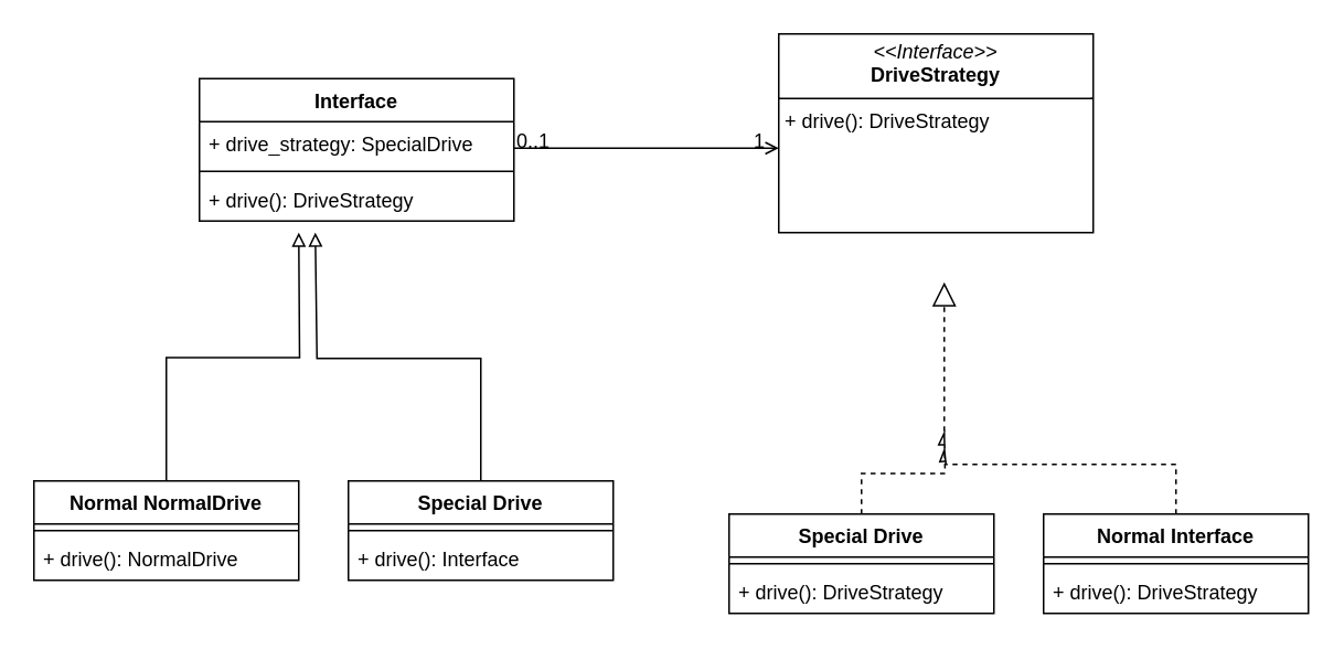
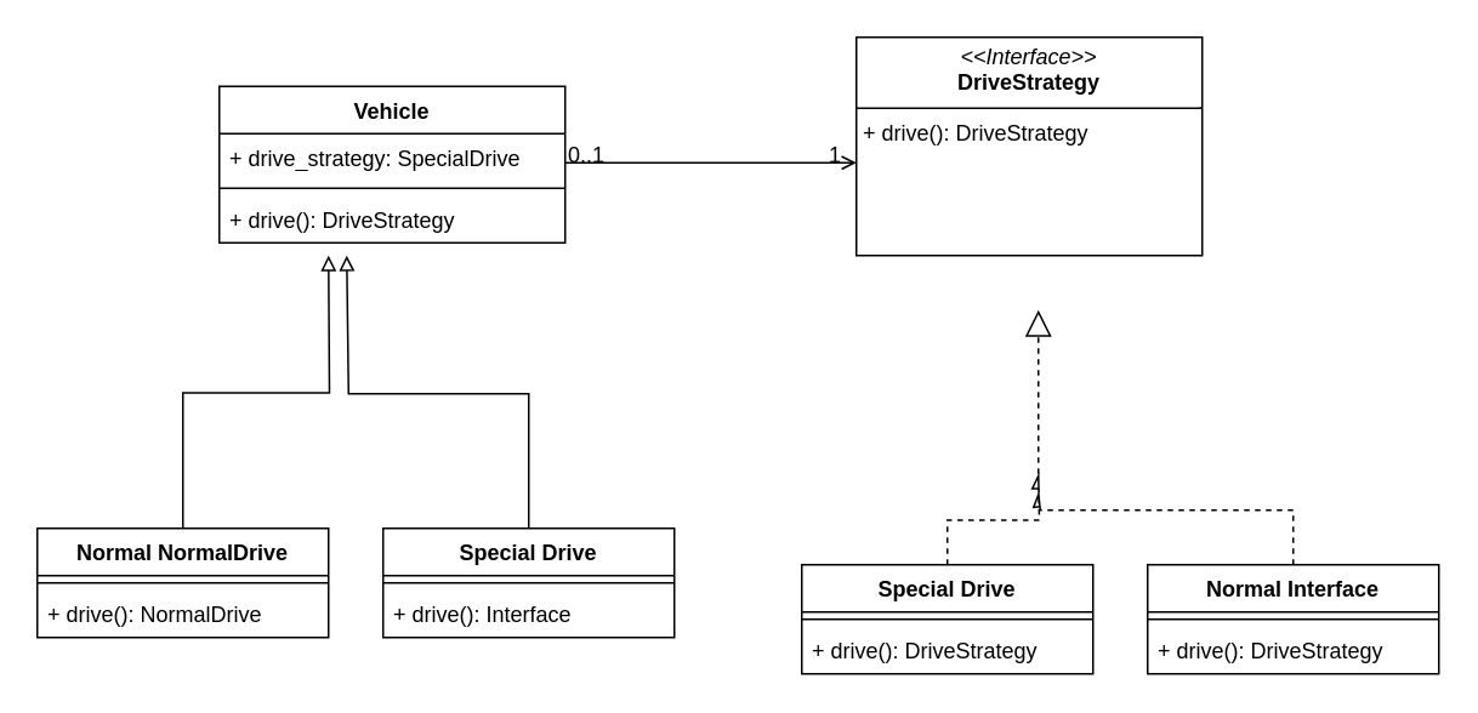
  <mxCell id="0" />
  <mxCell id="1" parent="0" />
  <mxCell id="2" value="" style="endArrow=open;shadow=0;strokeWidth=1;rounded=0;curved=0;endFill=1;edgeStyle=elbowEdgeStyle;elbow=vertical;" parent="1" edge="1"><mxGeometry x="0.5" y="41" relative="1" as="geometry"><mxPoint x="310" y="89" as="sourcePoint" /><mxPoint x="470" y="89" as="targetPoint" /><mxPoint x="-40" y="32" as="offset" /></mxGeometry></mxCell>
  <mxCell id="3" value="0..1" style="resizable=0;align=left;verticalAlign=bottom;labelBackgroundColor=none;fontSize=12;" parent="2" connectable="0" vertex="1"><mxGeometry x="-1" relative="1" as="geometry"><mxPoint y="4" as="offset" /></mxGeometry></mxCell>
  <mxCell id="4" value="1" style="resizable=0;align=right;verticalAlign=bottom;labelBackgroundColor=none;fontSize=12;" parent="2" connectable="0" vertex="1"><mxGeometry x="1" relative="1" as="geometry"><mxPoint x="-7" y="4" as="offset" /></mxGeometry></mxCell>
  <mxCell id="5" value="&lt;p style=&quot;margin:0px;margin-top:4px;text-align:center;&quot;&gt;&lt;i&gt;&amp;lt;&amp;lt;Interface&amp;gt;&amp;gt;&lt;/i&gt;&lt;br&gt;&lt;b&gt;DriveStrategy&lt;/b&gt;&lt;/p&gt;&lt;hr size=&quot;1&quot; style=&quot;border-style:solid;&quot;&gt;&lt;p style=&quot;margin:0px;margin-left:4px;&quot;&gt;&lt;/p&gt;&lt;p style=&quot;margin:0px;margin-left:4px;&quot;&gt;+ drive(): DriveStrategy&lt;br&gt;&lt;br&gt;&lt;/p&gt;" style="verticalAlign=top;align=left;overflow=fill;html=1;whiteSpace=wrap;" vertex="1" parent="1"><mxGeometry x="470" y="20" width="190" height="120" as="geometry" /></mxCell>
- <mxCell id="6" value="Interface" style="swimlane;fontStyle=1;align=center;verticalAlign=top;childLayout=stackLayout;horizontal=1;startSize=26;horizontalStack=0;resizeParent=1;resizeParentMax=0;resizeLast=0;collapsible=1;marginBottom=0;whiteSpace=wrap;html=1;" vertex="1" parent="1"><mxGeometry x="120" y="47" width="190" height="86" as="geometry" /></mxCell>
+ <mxCell id="6" value="Vehicle" style="swimlane;fontStyle=1;align=center;verticalAlign=top;childLayout=stackLayout;horizontal=1;startSize=26;horizontalStack=0;resizeParent=1;resizeParentMax=0;resizeLast=0;collapsible=1;marginBottom=0;whiteSpace=wrap;html=1;" vertex="1" parent="1"><mxGeometry x="120" y="47" width="190" height="86" as="geometry" /></mxCell>
  <mxCell id="7" value="+ drive_strategy: SpecialDrive" style="text;strokeColor=none;fillColor=none;align=left;verticalAlign=top;spacingLeft=4;spacingRight=4;overflow=hidden;rotatable=0;points=[[0,0.5],[1,0.5]];portConstraint=eastwest;whiteSpace=wrap;html=1;" vertex="1" parent="6"><mxGeometry y="26" width="190" height="26" as="geometry" /></mxCell>
  <mxCell id="8" value="" style="line;strokeWidth=1;fillColor=none;align=left;verticalAlign=middle;spacingTop=-1;spacingLeft=3;spacingRight=3;rotatable=0;labelPosition=right;points=[];portConstraint=eastwest;strokeColor=inherit;" vertex="1" parent="6"><mxGeometry y="52" width="190" height="8" as="geometry" /></mxCell>
  <mxCell id="9" value="+ drive(): DriveStrategy" style="text;strokeColor=none;fillColor=none;align=left;verticalAlign=top;spacingLeft=4;spacingRight=4;overflow=hidden;rotatable=0;points=[[0,0.5],[1,0.5]];portConstraint=eastwest;whiteSpace=wrap;html=1;" vertex="1" parent="6"><mxGeometry y="60" width="190" height="26" as="geometry" /></mxCell>
  <mxCell id="10" value="" style="endArrow=block;dashed=1;endFill=0;endSize=12;html=1;rounded=0;" edge="1" parent="1"><mxGeometry width="160" relative="1" as="geometry"><mxPoint x="570" y="260" as="sourcePoint" /><mxPoint x="570" y="170" as="targetPoint" /></mxGeometry></mxCell>
  <mxCell id="11" style="edgeStyle=orthogonalEdgeStyle;rounded=0;orthogonalLoop=1;jettySize=auto;html=1;dashed=1;endArrow=async;endFill=0;" edge="1" parent="1" source="12"><mxGeometry relative="1" as="geometry"><mxPoint x="570" y="260" as="targetPoint" /></mxGeometry></mxCell>
  <mxCell id="12" value="Special Drive" style="swimlane;fontStyle=1;align=center;verticalAlign=top;childLayout=stackLayout;horizontal=1;startSize=26;horizontalStack=0;resizeParent=1;resizeParentMax=0;resizeLast=0;collapsible=1;marginBottom=0;whiteSpace=wrap;html=1;" vertex="1" parent="1"><mxGeometry x="440" y="310" width="160" height="60" as="geometry" /></mxCell>
  <mxCell id="13" value="" style="line;strokeWidth=1;fillColor=none;align=left;verticalAlign=middle;spacingTop=-1;spacingLeft=3;spacingRight=3;rotatable=0;labelPosition=right;points=[];portConstraint=eastwest;strokeColor=inherit;" vertex="1" parent="12"><mxGeometry y="26" width="160" height="8" as="geometry" /></mxCell>
  <mxCell id="14" value="+ drive(): DriveStrategy" style="text;strokeColor=none;fillColor=none;align=left;verticalAlign=top;spacingLeft=4;spacingRight=4;overflow=hidden;rotatable=0;points=[[0,0.5],[1,0.5]];portConstraint=eastwest;whiteSpace=wrap;html=1;" vertex="1" parent="12"><mxGeometry y="34" width="160" height="26" as="geometry" /></mxCell>
  <mxCell id="15" style="edgeStyle=orthogonalEdgeStyle;rounded=0;orthogonalLoop=1;jettySize=auto;html=1;dashed=1;endArrow=async;endFill=0;" edge="1" parent="1" source="16"><mxGeometry relative="1" as="geometry"><mxPoint x="570" y="270" as="targetPoint" /><Array as="points"><mxPoint x="710" y="280" /><mxPoint x="571" y="280" /></Array></mxGeometry></mxCell>
  <mxCell id="16" value="Normal Interface" style="swimlane;fontStyle=1;align=center;verticalAlign=top;childLayout=stackLayout;horizontal=1;startSize=26;horizontalStack=0;resizeParent=1;resizeParentMax=0;resizeLast=0;collapsible=1;marginBottom=0;whiteSpace=wrap;html=1;" vertex="1" parent="1"><mxGeometry x="630" y="310" width="160" height="60" as="geometry" /></mxCell>
  <mxCell id="17" value="" style="line;strokeWidth=1;fillColor=none;align=left;verticalAlign=middle;spacingTop=-1;spacingLeft=3;spacingRight=3;rotatable=0;labelPosition=right;points=[];portConstraint=eastwest;strokeColor=inherit;" vertex="1" parent="16"><mxGeometry y="26" width="160" height="8" as="geometry" /></mxCell>
  <mxCell id="18" value="+ drive(): DriveStrategy" style="text;strokeColor=none;fillColor=none;align=left;verticalAlign=top;spacingLeft=4;spacingRight=4;overflow=hidden;rotatable=0;points=[[0,0.5],[1,0.5]];portConstraint=eastwest;whiteSpace=wrap;html=1;" vertex="1" parent="16"><mxGeometry y="34" width="160" height="26" as="geometry" /></mxCell>
  <mxCell id="19" style="edgeStyle=orthogonalEdgeStyle;rounded=0;orthogonalLoop=1;jettySize=auto;html=1;endArrow=block;endFill=0;" edge="1" parent="1" source="20"><mxGeometry relative="1" as="geometry"><mxPoint x="180" y="140" as="targetPoint" /></mxGeometry></mxCell>
  <mxCell id="20" value="Normal NormalDrive" style="swimlane;fontStyle=1;align=center;verticalAlign=top;childLayout=stackLayout;horizontal=1;startSize=26;horizontalStack=0;resizeParent=1;resizeParentMax=0;resizeLast=0;collapsible=1;marginBottom=0;whiteSpace=wrap;html=1;" vertex="1" parent="1"><mxGeometry x="20" y="290" width="160" height="60" as="geometry" /></mxCell>
  <mxCell id="21" value="" style="line;strokeWidth=1;fillColor=none;align=left;verticalAlign=middle;spacingTop=-1;spacingLeft=3;spacingRight=3;rotatable=0;labelPosition=right;points=[];portConstraint=eastwest;strokeColor=inherit;" vertex="1" parent="20"><mxGeometry y="26" width="160" height="8" as="geometry" /></mxCell>
  <mxCell id="22" value="+ drive(): NormalDrive" style="text;strokeColor=none;fillColor=none;align=left;verticalAlign=top;spacingLeft=4;spacingRight=4;overflow=hidden;rotatable=0;points=[[0,0.5],[1,0.5]];portConstraint=eastwest;whiteSpace=wrap;html=1;" vertex="1" parent="20"><mxGeometry y="34" width="160" height="26" as="geometry" /></mxCell>
  <mxCell id="23" style="edgeStyle=orthogonalEdgeStyle;rounded=0;orthogonalLoop=1;jettySize=auto;html=1;endArrow=block;endFill=0;" edge="1" parent="1" source="24"><mxGeometry relative="1" as="geometry"><mxPoint x="190" y="140" as="targetPoint" /><Array as="points"><mxPoint x="290" y="216" /><mxPoint x="191" y="216" /></Array></mxGeometry></mxCell>
  <mxCell id="24" value="Special Drive" style="swimlane;fontStyle=1;align=center;verticalAlign=top;childLayout=stackLayout;horizontal=1;startSize=26;horizontalStack=0;resizeParent=1;resizeParentMax=0;resizeLast=0;collapsible=1;marginBottom=0;whiteSpace=wrap;html=1;" vertex="1" parent="1"><mxGeometry x="210" y="290" width="160" height="60" as="geometry" /></mxCell>
  <mxCell id="25" value="" style="line;strokeWidth=1;fillColor=none;align=left;verticalAlign=middle;spacingTop=-1;spacingLeft=3;spacingRight=3;rotatable=0;labelPosition=right;points=[];portConstraint=eastwest;strokeColor=inherit;" vertex="1" parent="24"><mxGeometry y="26" width="160" height="8" as="geometry" /></mxCell>
  <mxCell id="26" value="+ drive(): Interface" style="text;strokeColor=none;fillColor=none;align=left;verticalAlign=top;spacingLeft=4;spacingRight=4;overflow=hidden;rotatable=0;points=[[0,0.5],[1,0.5]];portConstraint=eastwest;whiteSpace=wrap;html=1;" vertex="1" parent="24"><mxGeometry y="34" width="160" height="26" as="geometry" /></mxCell>
